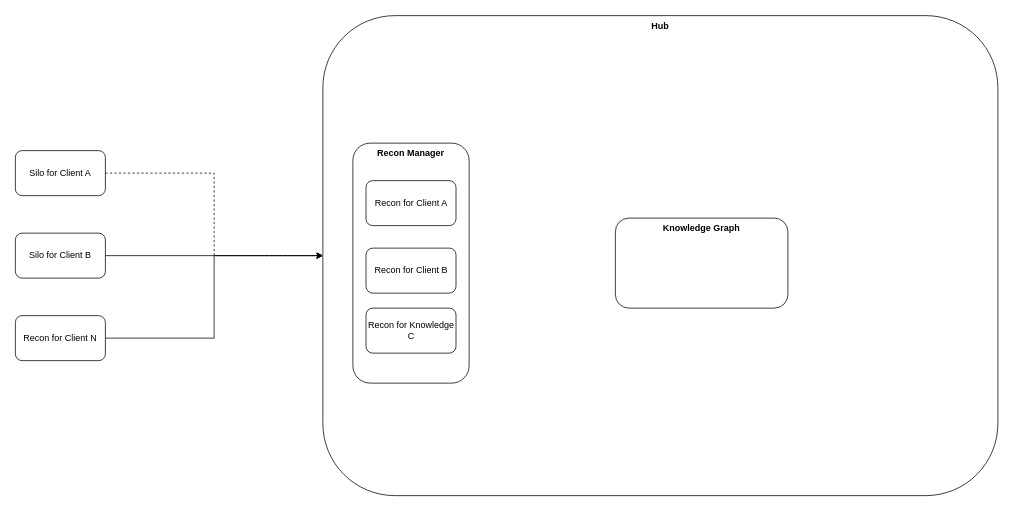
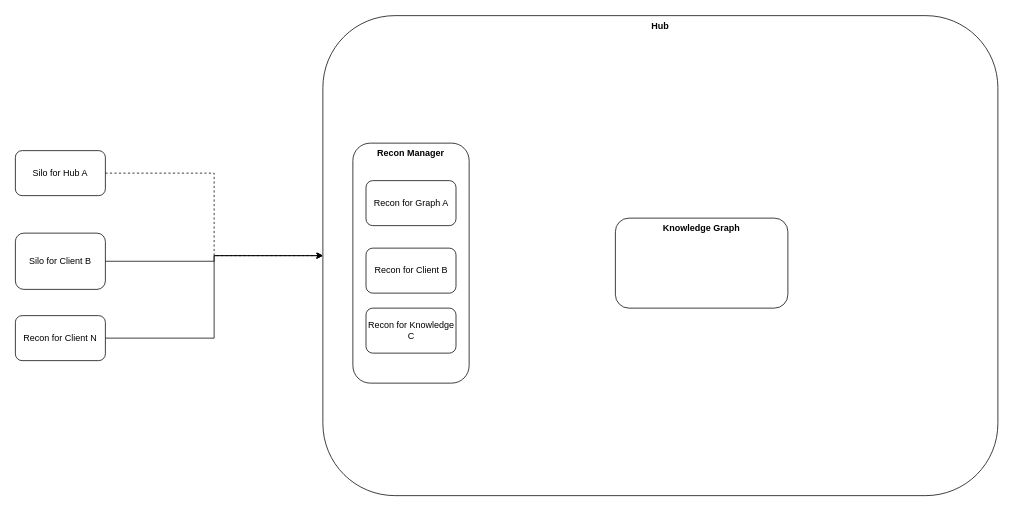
  <mxCell id="0" />
  <mxCell id="1" parent="0" />
  <mxCell id="2" style="edgeStyle=orthogonalEdgeStyle;rounded=0;orthogonalLoop=1;jettySize=auto;html=1;entryX=0;entryY=0.5;entryDx=0;entryDy=0;dashed=1;" edge="1" parent="1" source="3" target="8"><mxGeometry relative="1" as="geometry" /></mxCell>
- <mxCell id="3" value="Silo for Client A" style="rounded=1;whiteSpace=wrap;html=1;" vertex="1" parent="1"><mxGeometry x="20" y="200" width="120" height="60" as="geometry" /></mxCell>
+ <mxCell id="3" value="Silo for Hub A" style="rounded=1;whiteSpace=wrap;html=1;" vertex="1" parent="1"><mxGeometry x="20" y="200" width="120" height="60" as="geometry" /></mxCell>
  <mxCell id="4" style="edgeStyle=orthogonalEdgeStyle;rounded=0;orthogonalLoop=1;jettySize=auto;html=1;entryX=0;entryY=0.5;entryDx=0;entryDy=0;" edge="1" parent="1" source="5" target="8"><mxGeometry relative="1" as="geometry"><mxPoint x="370" y="340" as="targetPoint" /></mxGeometry></mxCell>
- <mxCell id="5" value="Silo for Client B" style="rounded=1;whiteSpace=wrap;html=1;" vertex="1" parent="1"><mxGeometry x="20" y="310" width="120" height="60" as="geometry" /></mxCell>
+ <mxCell id="5" value="Silo for Client B" style="rounded=1;whiteSpace=wrap;html=1;" vertex="1" parent="1"><mxGeometry x="20" y="310" width="120" height="75" as="geometry" /></mxCell>
  <mxCell id="6" style="edgeStyle=orthogonalEdgeStyle;rounded=0;orthogonalLoop=1;jettySize=auto;html=1;entryX=0;entryY=0.5;entryDx=0;entryDy=0;" edge="1" parent="1" source="7" target="8"><mxGeometry relative="1" as="geometry" /></mxCell>
  <mxCell id="7" value="Recon for Client N" style="rounded=1;whiteSpace=wrap;html=1;" vertex="1" parent="1"><mxGeometry x="20" y="420" width="120" height="60" as="geometry" /></mxCell>
  <mxCell id="8" value="&lt;b&gt;Hub&lt;/b&gt;" style="rounded=1;whiteSpace=wrap;html=1;verticalAlign=top;" vertex="1" parent="1"><mxGeometry x="430" y="20" width="900" height="640" as="geometry" /></mxCell>
  <mxCell id="9" value="&lt;b&gt;Knowledge Graph&lt;/b&gt;" style="rounded=1;whiteSpace=wrap;html=1;verticalAlign=top;" vertex="1" parent="1"><mxGeometry x="820" y="290" width="230" height="120" as="geometry" /></mxCell>
  <mxCell id="10" value="" style="group" vertex="1" connectable="0" parent="1"><mxGeometry x="470" y="190" width="155" height="320" as="geometry" /></mxCell>
  <mxCell id="11" value="&lt;font&gt;&lt;b&gt;Recon Manager&lt;/b&gt;&lt;/font&gt;" style="rounded=1;whiteSpace=wrap;html=1;verticalAlign=top;" vertex="1" parent="10"><mxGeometry width="155" height="320" as="geometry" /></mxCell>
- <mxCell id="12" value="Recon for Client A" style="rounded=1;whiteSpace=wrap;html=1;" vertex="1" parent="10"><mxGeometry x="17.5" y="50" width="120" height="60" as="geometry" /></mxCell>
+ <mxCell id="12" value="Recon for Graph A" style="rounded=1;whiteSpace=wrap;html=1;" vertex="1" parent="10"><mxGeometry x="17.5" y="50" width="120" height="60" as="geometry" /></mxCell>
  <mxCell id="13" value="Recon for Client B" style="rounded=1;whiteSpace=wrap;html=1;" vertex="1" parent="10"><mxGeometry x="17.5" y="140" width="120" height="60" as="geometry" /></mxCell>
  <mxCell id="14" value="Recon for Knowledge C" style="rounded=1;whiteSpace=wrap;html=1;" vertex="1" parent="10"><mxGeometry x="17.5" y="220" width="120" height="60" as="geometry" /></mxCell>
